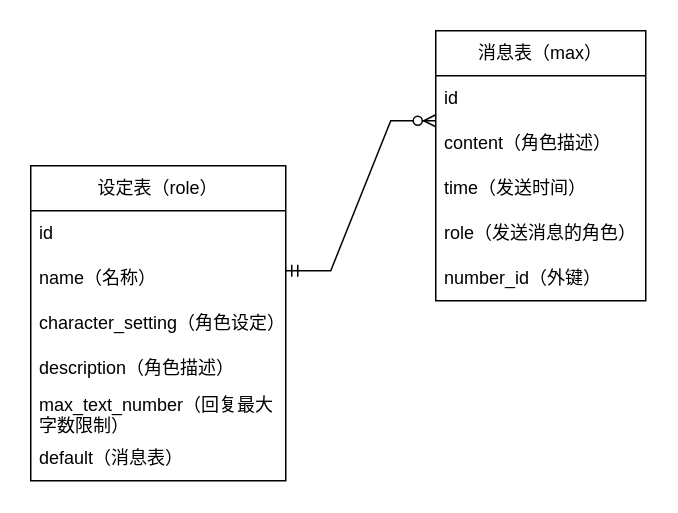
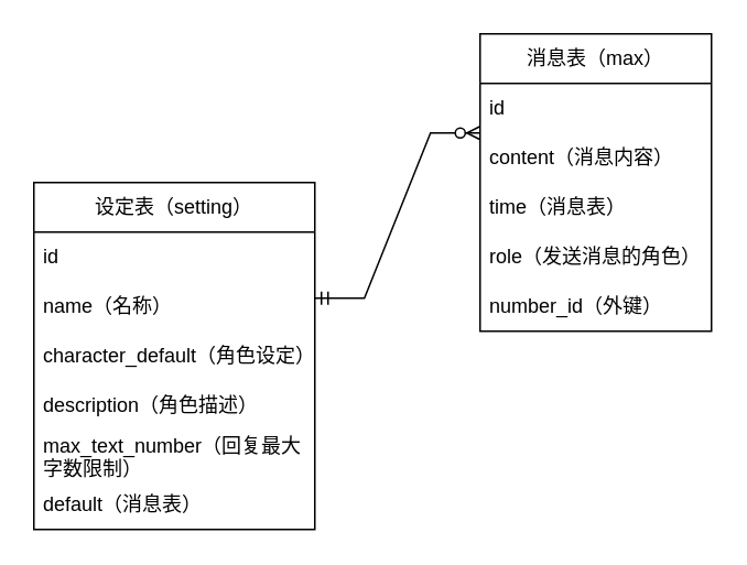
  <mxCell id="0" />
  <mxCell id="1" parent="0" />
  <mxCell id="2" value="消息表（max）" style="swimlane;fontStyle=0;childLayout=stackLayout;horizontal=1;startSize=30;horizontalStack=0;resizeParent=1;resizeParentMax=0;resizeLast=0;collapsible=1;marginBottom=0;whiteSpace=wrap;html=1;" parent="1" vertex="1"><mxGeometry x="290" y="20" width="140" height="180" as="geometry" /></mxCell>
  <mxCell id="3" value="id" style="text;strokeColor=none;fillColor=none;align=left;verticalAlign=middle;spacingLeft=4;spacingRight=4;overflow=hidden;points=[[0,0.5],[1,0.5]];portConstraint=eastwest;rotatable=0;whiteSpace=wrap;html=1;" parent="2" vertex="1"><mxGeometry y="30" width="140" height="30" as="geometry" /></mxCell>
- <mxCell id="4" value="content（角色描述）" style="text;strokeColor=none;fillColor=none;align=left;verticalAlign=middle;spacingLeft=4;spacingRight=4;overflow=hidden;points=[[0,0.5],[1,0.5]];portConstraint=eastwest;rotatable=0;whiteSpace=wrap;html=1;" parent="2" vertex="1"><mxGeometry y="60" width="140" height="30" as="geometry" /></mxCell>
- <mxCell id="5" value="time（发送时间）" style="text;strokeColor=none;fillColor=none;align=left;verticalAlign=middle;spacingLeft=4;spacingRight=4;overflow=hidden;points=[[0,0.5],[1,0.5]];portConstraint=eastwest;rotatable=0;whiteSpace=wrap;html=1;" parent="2" vertex="1"><mxGeometry y="90" width="140" height="30" as="geometry" /></mxCell>
+ <mxCell id="4" value="content（消息内容）" style="text;strokeColor=none;fillColor=none;align=left;verticalAlign=middle;spacingLeft=4;spacingRight=4;overflow=hidden;points=[[0,0.5],[1,0.5]];portConstraint=eastwest;rotatable=0;whiteSpace=wrap;html=1;" parent="2" vertex="1"><mxGeometry y="60" width="140" height="30" as="geometry" /></mxCell>
+ <mxCell id="5" value="time（消息表）" style="text;strokeColor=none;fillColor=none;align=left;verticalAlign=middle;spacingLeft=4;spacingRight=4;overflow=hidden;points=[[0,0.5],[1,0.5]];portConstraint=eastwest;rotatable=0;whiteSpace=wrap;html=1;" parent="2" vertex="1"><mxGeometry y="90" width="140" height="30" as="geometry" /></mxCell>
  <mxCell id="6" value="role（发送消息的角色）" style="text;strokeColor=none;fillColor=none;align=left;verticalAlign=middle;spacingLeft=4;spacingRight=4;overflow=hidden;points=[[0,0.5],[1,0.5]];portConstraint=eastwest;rotatable=0;whiteSpace=wrap;html=1;" parent="2" vertex="1"><mxGeometry y="120" width="140" height="30" as="geometry" /></mxCell>
  <mxCell id="7" value="number_id（外键）" style="text;strokeColor=none;fillColor=none;align=left;verticalAlign=middle;spacingLeft=4;spacingRight=4;overflow=hidden;points=[[0,0.5],[1,0.5]];portConstraint=eastwest;rotatable=0;whiteSpace=wrap;html=1;" parent="2" vertex="1"><mxGeometry y="150" width="140" height="30" as="geometry" /></mxCell>
- <mxCell id="8" value="设定表（role）" style="swimlane;fontStyle=0;childLayout=stackLayout;horizontal=1;startSize=30;horizontalStack=0;resizeParent=1;resizeParentMax=0;resizeLast=0;collapsible=1;marginBottom=0;whiteSpace=wrap;html=1;" parent="1" vertex="1"><mxGeometry x="20" y="110" width="170" height="210" as="geometry" /></mxCell>
+ <mxCell id="8" value="设定表（setting）" style="swimlane;fontStyle=0;childLayout=stackLayout;horizontal=1;startSize=30;horizontalStack=0;resizeParent=1;resizeParentMax=0;resizeLast=0;collapsible=1;marginBottom=0;whiteSpace=wrap;html=1;" parent="1" vertex="1"><mxGeometry x="20" y="110" width="170" height="210" as="geometry" /></mxCell>
  <mxCell id="9" value="id" style="text;strokeColor=none;fillColor=none;align=left;verticalAlign=middle;spacingLeft=4;spacingRight=4;overflow=hidden;points=[[0,0.5],[1,0.5]];portConstraint=eastwest;rotatable=0;whiteSpace=wrap;html=1;" parent="8" vertex="1"><mxGeometry y="30" width="170" height="30" as="geometry" /></mxCell>
  <mxCell id="10" value="name（名称）" style="text;strokeColor=none;fillColor=none;align=left;verticalAlign=middle;spacingLeft=4;spacingRight=4;overflow=hidden;points=[[0,0.5],[1,0.5]];portConstraint=eastwest;rotatable=0;whiteSpace=wrap;html=1;" parent="8" vertex="1"><mxGeometry y="60" width="170" height="30" as="geometry" /></mxCell>
- <mxCell id="11" value="&lt;div&gt;character_setting（角色设定）&lt;/div&gt;" style="text;strokeColor=none;fillColor=none;align=left;verticalAlign=middle;spacingLeft=4;spacingRight=4;overflow=hidden;points=[[0,0.5],[1,0.5]];portConstraint=eastwest;rotatable=0;whiteSpace=wrap;html=1;" parent="8" vertex="1"><mxGeometry y="90" width="170" height="30" as="geometry" /></mxCell>
+ <mxCell id="11" value="&lt;div&gt;character_default（角色设定）&lt;/div&gt;" style="text;strokeColor=none;fillColor=none;align=left;verticalAlign=middle;spacingLeft=4;spacingRight=4;overflow=hidden;points=[[0,0.5],[1,0.5]];portConstraint=eastwest;rotatable=0;whiteSpace=wrap;html=1;" parent="8" vertex="1"><mxGeometry y="90" width="170" height="30" as="geometry" /></mxCell>
  <mxCell id="12" value="&lt;div&gt;description（角色描述）&lt;/div&gt;" style="text;strokeColor=none;fillColor=none;align=left;verticalAlign=middle;spacingLeft=4;spacingRight=4;overflow=hidden;points=[[0,0.5],[1,0.5]];portConstraint=eastwest;rotatable=0;whiteSpace=wrap;html=1;" parent="8" vertex="1"><mxGeometry y="120" width="170" height="30" as="geometry" /></mxCell>
  <mxCell id="13" value="max_text_number（回复最大字数限制）" style="text;strokeColor=none;fillColor=none;align=left;verticalAlign=middle;spacingLeft=4;spacingRight=4;overflow=hidden;points=[[0,0.5],[1,0.5]];portConstraint=eastwest;rotatable=0;whiteSpace=wrap;html=1;" parent="8" vertex="1"><mxGeometry y="150" width="170" height="30" as="geometry" /></mxCell>
  <mxCell id="14" value="default（消息表）" style="text;strokeColor=none;fillColor=none;align=left;verticalAlign=middle;spacingLeft=4;spacingRight=4;overflow=hidden;points=[[0,0.5],[1,0.5]];portConstraint=eastwest;rotatable=0;whiteSpace=wrap;html=1;" parent="8" vertex="1"><mxGeometry y="180" width="170" height="30" as="geometry" /></mxCell>
  <mxCell id="15" value="" style="edgeStyle=entityRelationEdgeStyle;fontSize=12;html=1;endArrow=ERzeroToMany;startArrow=ERmandOne;rounded=0;" parent="1" edge="1"><mxGeometry width="100" height="100" relative="1" as="geometry"><mxPoint x="190" y="180" as="sourcePoint" /><mxPoint x="290" y="80" as="targetPoint" /></mxGeometry></mxCell>
